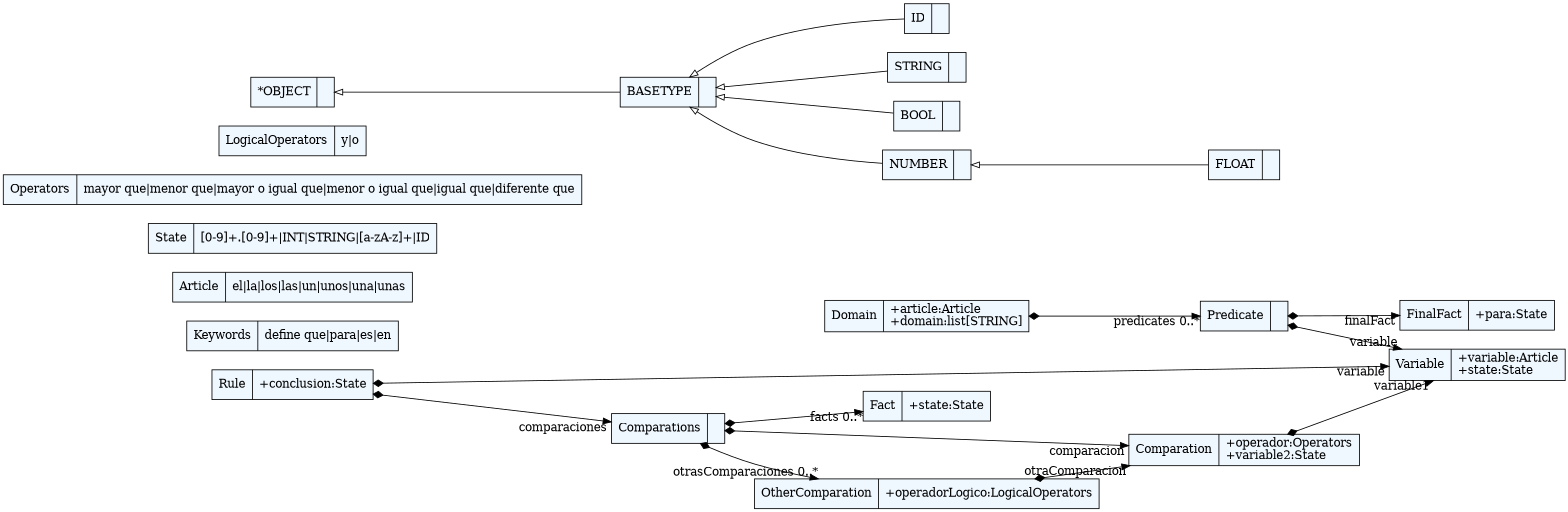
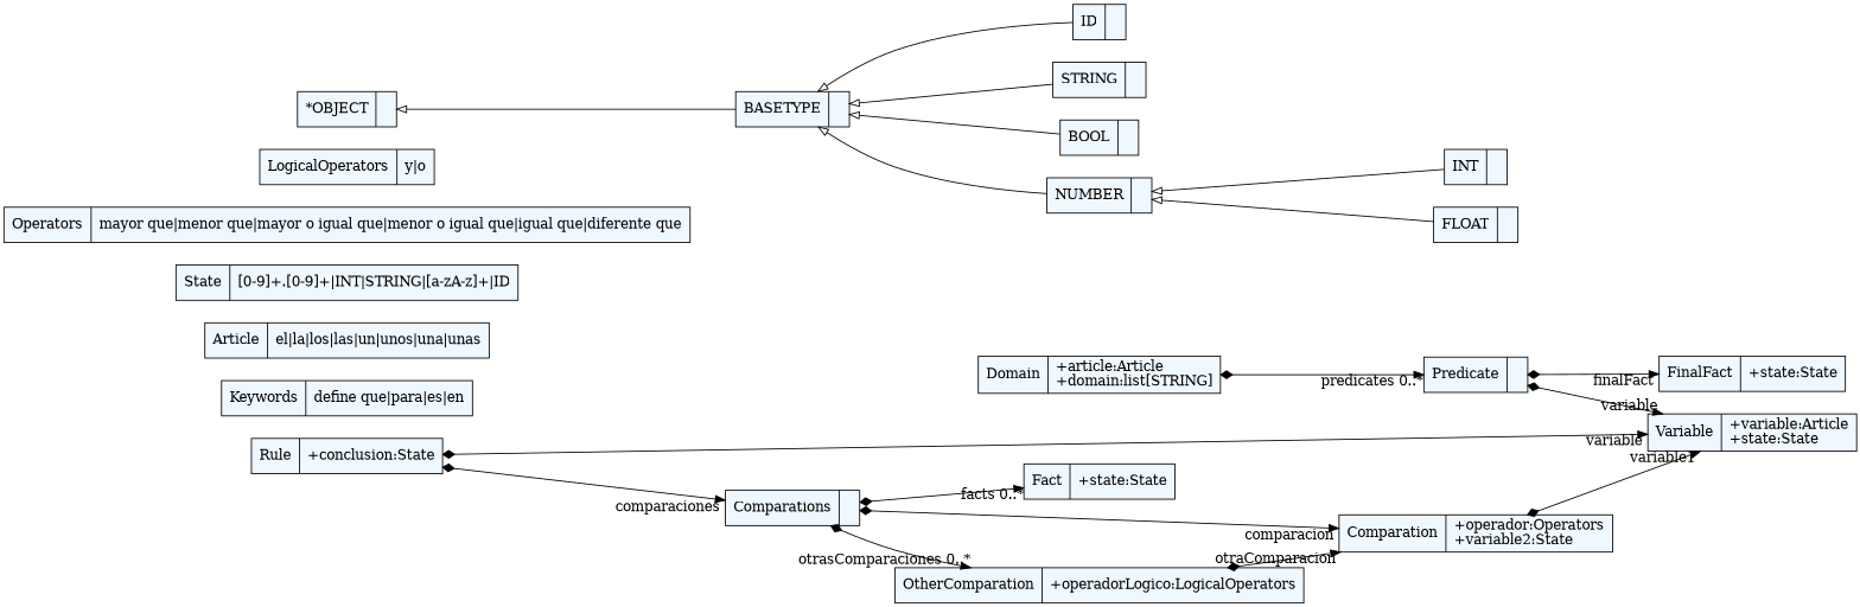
  digraph {
    fontname="Bitstream Vera Sans"
    fontsize=8
    nodesep=0.3
    rankdir=LR
    node [fillcolor=aliceblue shape=record style=filled]
    edge [arrowtail=diamond dir=both]
    n1 [label="{Domain|+article:Article\l+domain:list[STRING]\l}"]
    n2 [label="{Predicate|}"]
    n3 [label="{Variable|+variable:Article\l+state:State\l}"]
-   n4 [label="{FinalFact|+para:State\l}"]
+   n4 [label="{FinalFact|+state:State\l}"]
    n5 [label="{Rule|+conclusion:State\l}"]
    n6 [label="{Comparations|}"]
    n7 [label="{Fact|+state:State\l}"]
    n8 [label="{Comparation|+operador:Operators\l+variable2:State\l}"]
    n9 [label="{OtherComparation|+operadorLogico:LogicalOperators\l}"]
    n10 [label="{Keywords|define que\|para\|es\|en}"]
    n11 [label="{Article|el\|la\|los\|las\|un\|unos\|una\|unas}"]
    n12 [label="{State|[0-9]+.[0-9]+\|INT\|STRING\|[a-zA-z]+\|ID}"]
    n13 [label="{Operators|mayor que\|menor que\|mayor o igual que\|menor o igual que\|igual que\|diferente que}"]
    n14 [label="{LogicalOperators|y\|o}"]
    n15 [label="{ID|}"]
    n16 [label="{STRING|}"]
    n17 [label="{BOOL|}"]
+   n18 [label="{INT|}"]
    n19 [label="{FLOAT|}"]
    n20 [label="{NUMBER|}"]
    n21 [label="{BASETYPE|}"]
    n22 [label="{*OBJECT|}"]
    n1 -> n2 [headlabel="predicates 0..*"]
    n2 -> n3 [headlabel="variable "]
    n2 -> n4 [headlabel="finalFact "]
    n5 -> n3 [headlabel="variable "]
    n5 -> n6 [headlabel="comparaciones "]
    n6 -> n7 [headlabel="facts 0..*"]
    n6 -> n8 [headlabel="comparacion "]
    n6 -> n9 [headlabel="otrasComparaciones 0..*"]
    n8 -> n3 [headlabel="variable1 "]
    n9 -> n8 [headlabel="otraComparacion "]
+   n20 -> n18 [arrowtail=empty dir=back]
    n20 -> n19 [arrowtail=empty dir=back]
    n21 -> n15 [arrowtail=empty dir=back]
    n21 -> n16 [arrowtail=empty dir=back]
    n21 -> n17 [arrowtail=empty dir=back]
    n21 -> n20 [arrowtail=empty dir=back]
    n22 -> n21 [arrowtail=empty dir=back]
  }
